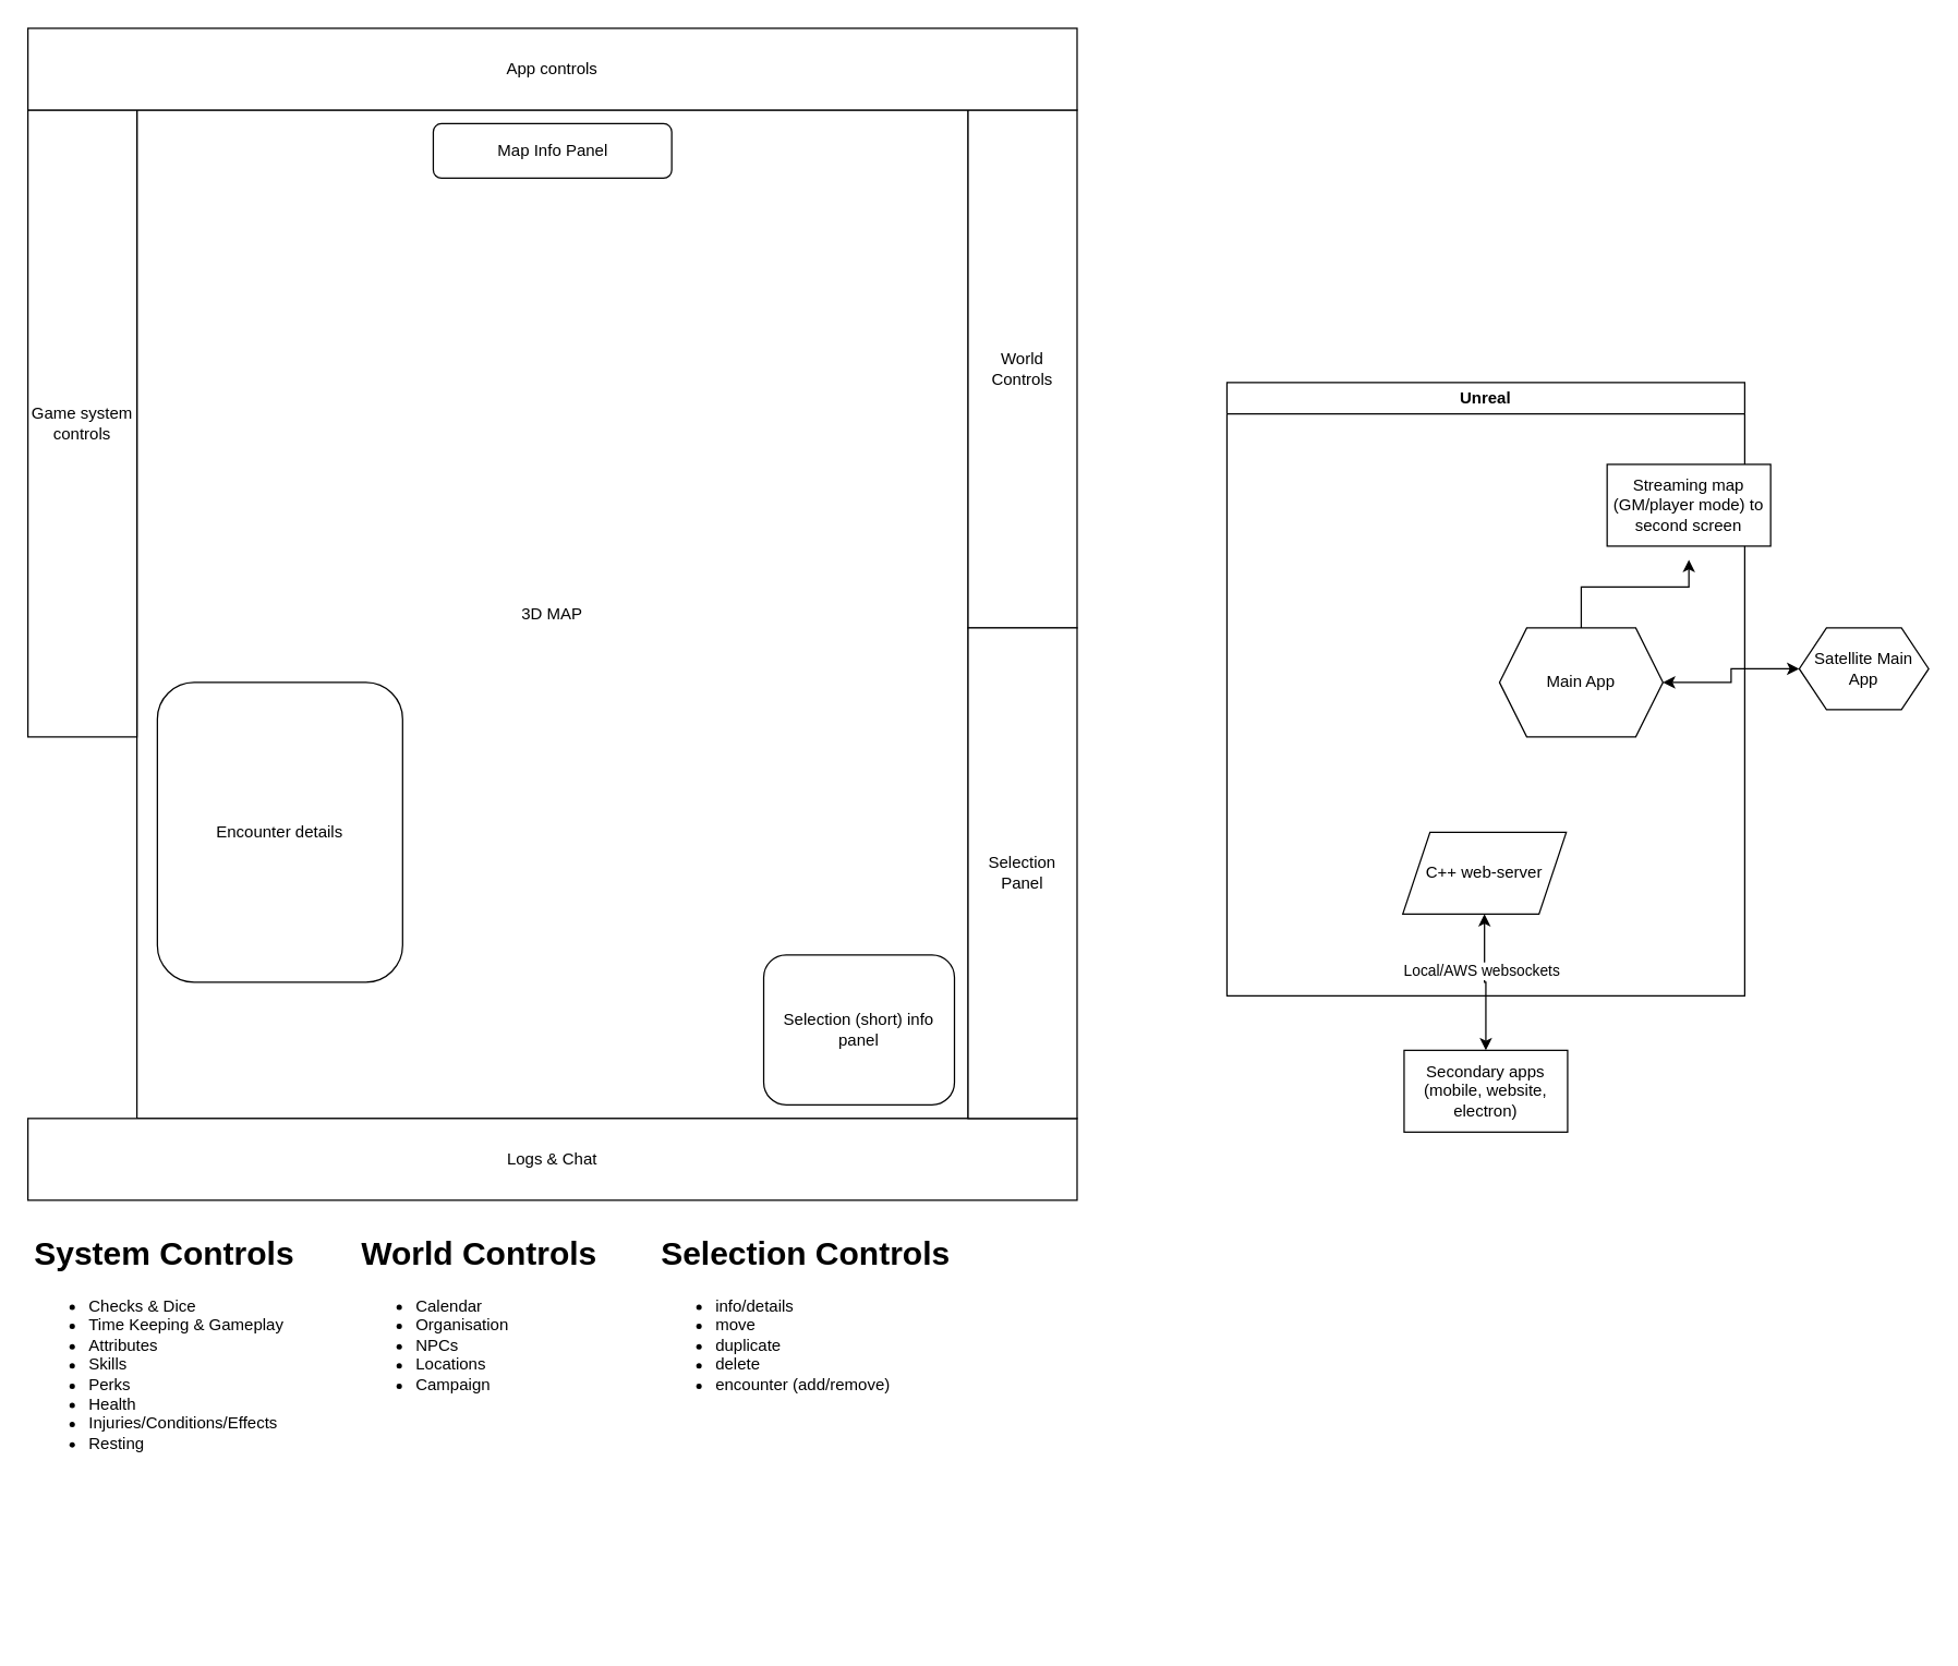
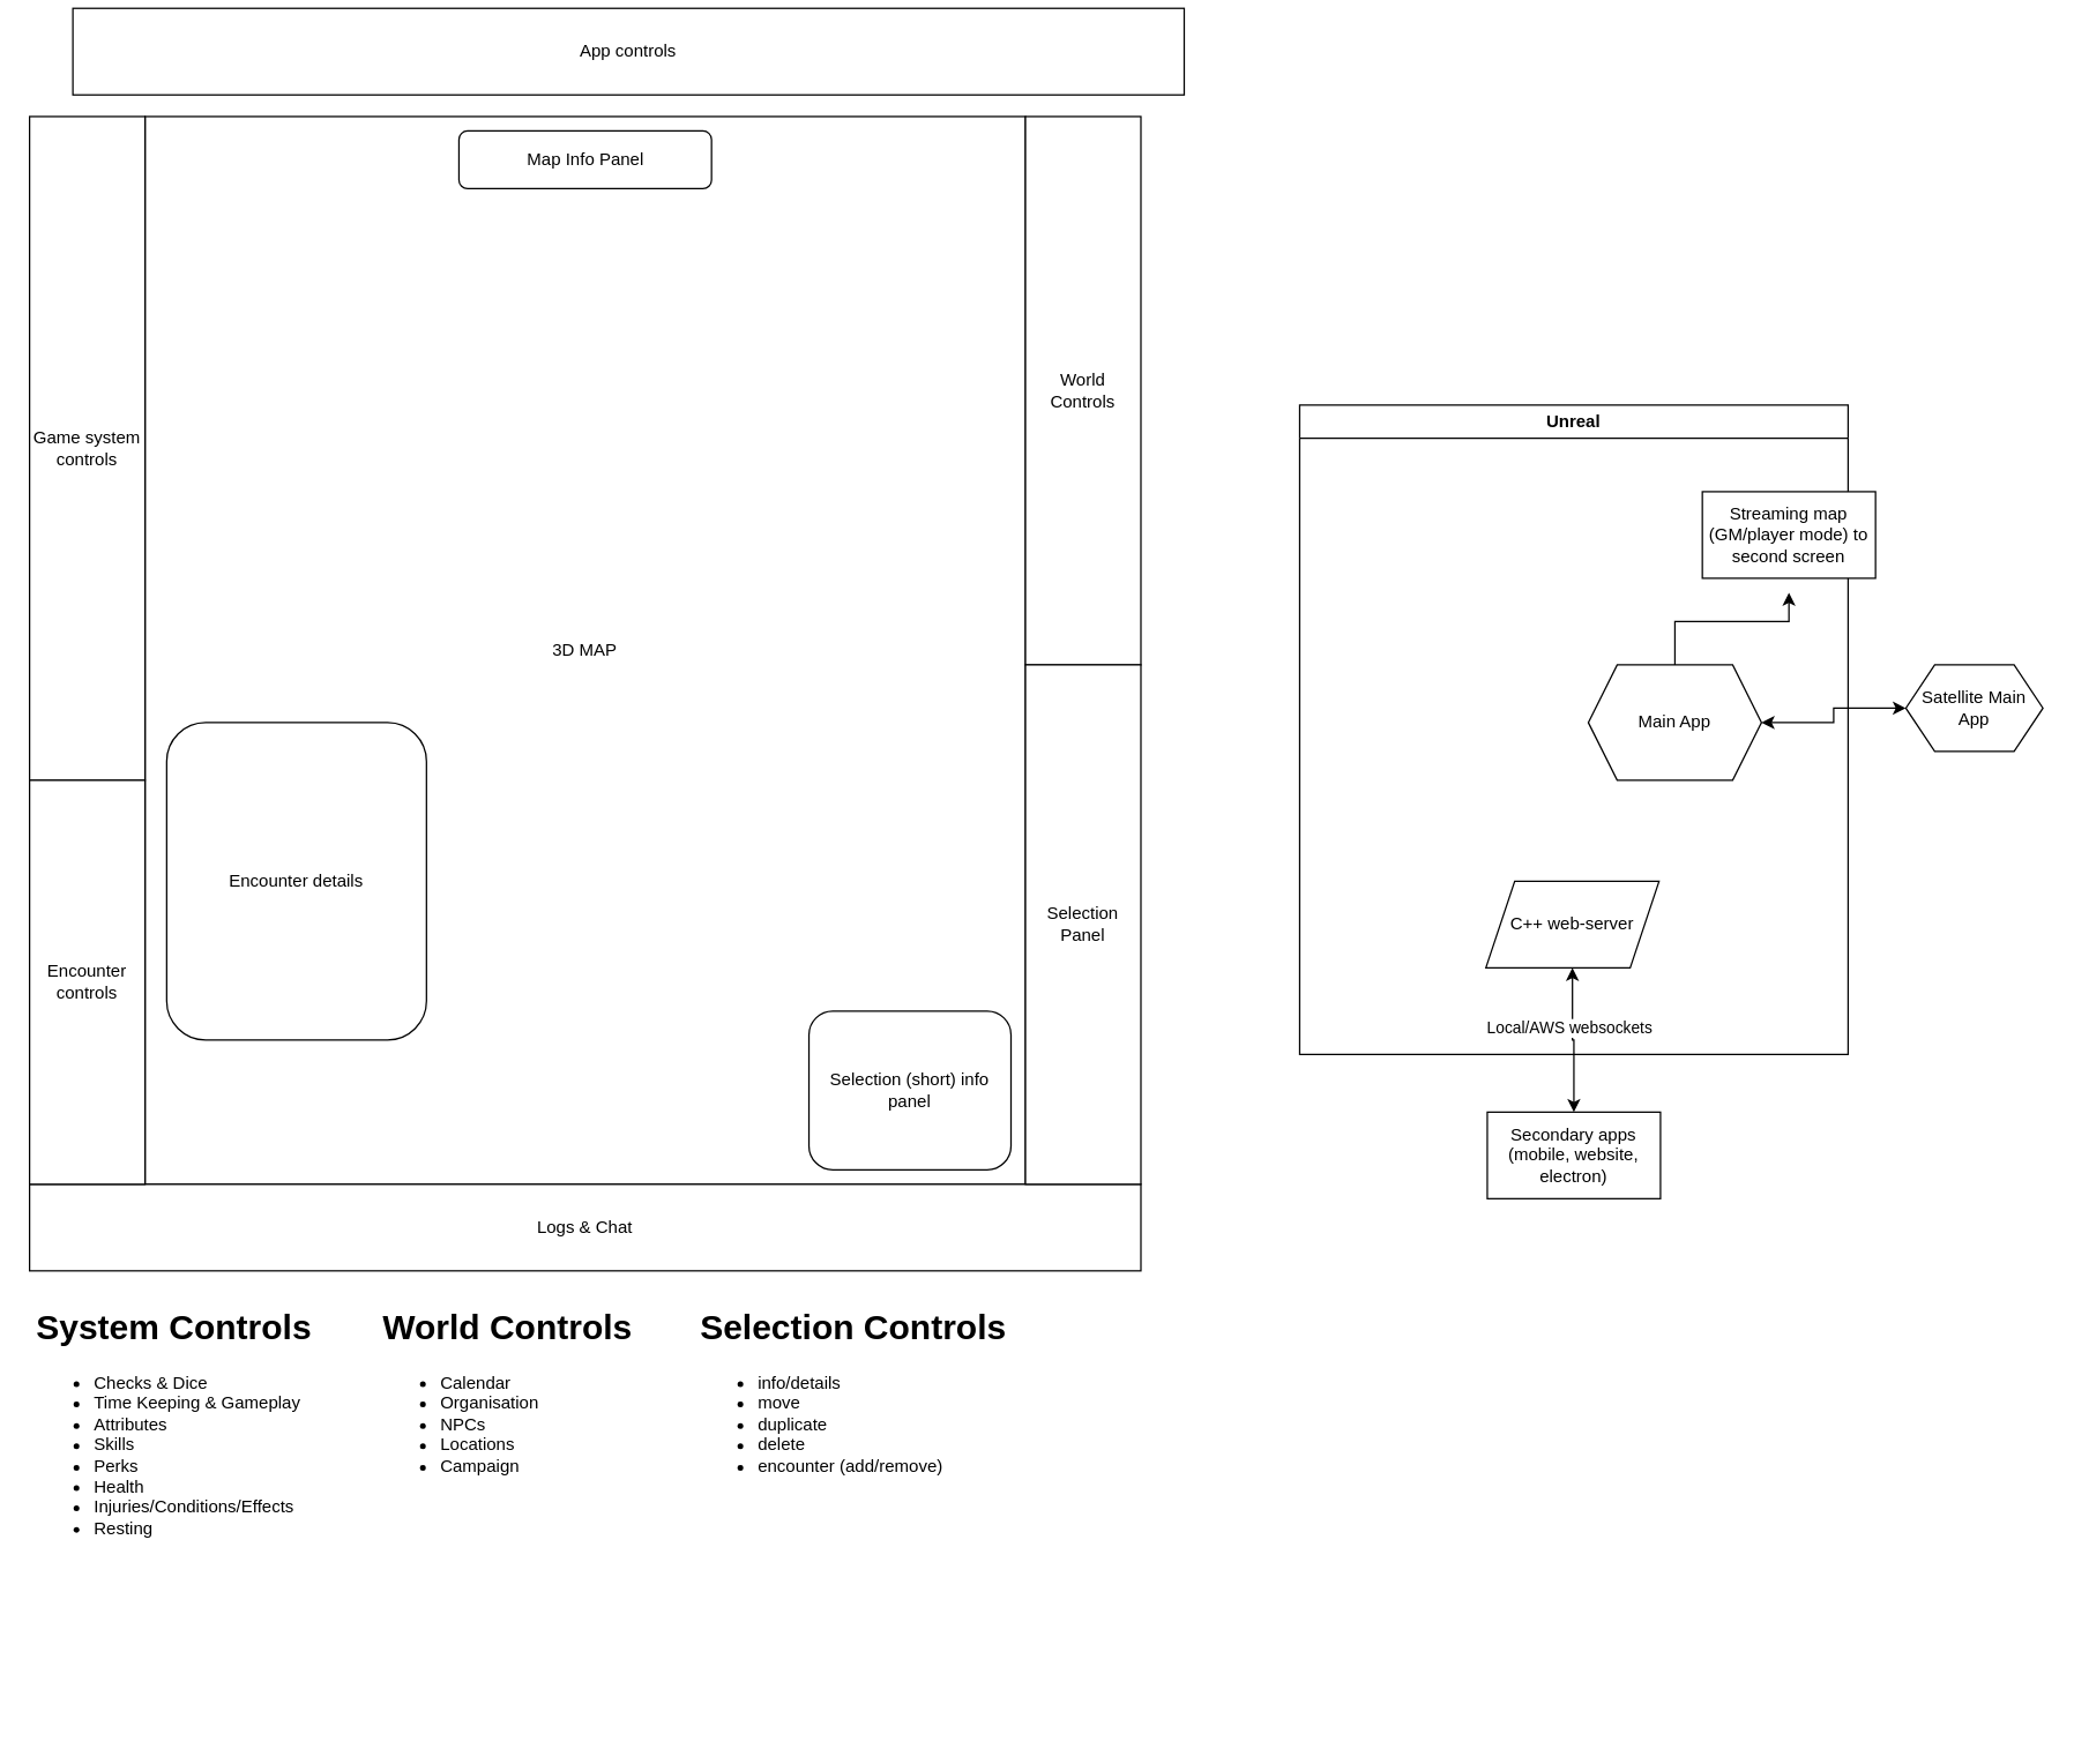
  <mxCell id="0" />
  <mxCell id="1" parent="0" />
  <mxCell id="2" value="3D MAP" style="rounded=0;whiteSpace=wrap;html=1;" vertex="1" parent="1"><mxGeometry x="100" y="80" width="610" height="740" as="geometry" /></mxCell>
  <mxCell id="3" value="&lt;div align=&quot;center&quot;&gt;Game system controls&lt;/div&gt;" style="rounded=0;whiteSpace=wrap;html=1;align=center;" vertex="1" parent="1"><mxGeometry x="20" y="80" width="80" height="460" as="geometry" /></mxCell>
  <mxCell id="4" value="&lt;div&gt;World Controls&lt;/div&gt;" style="rounded=0;whiteSpace=wrap;html=1;" vertex="1" parent="1"><mxGeometry x="710" y="80" width="80" height="380" as="geometry" /></mxCell>
- <mxCell id="5" value="App controls" style="rounded=0;whiteSpace=wrap;html=1;" vertex="1" parent="1"><mxGeometry x="20" width="770" height="60" as="geometry" y="20" /></mxCell>
+ <mxCell id="5" value="App controls" style="rounded=0;whiteSpace=wrap;html=1;" vertex="1" parent="1"><mxGeometry x="50" y="5" width="770" height="60" as="geometry" /></mxCell>
  <mxCell id="6" value="&lt;div&gt;Map Info Panel&lt;/div&gt;" style="rounded=1;whiteSpace=wrap;html=1;" vertex="1" parent="1"><mxGeometry x="317.5" y="90" width="175" height="40" as="geometry" /></mxCell>
  <mxCell id="7" value="Logs &amp;amp; Chat" style="rounded=0;whiteSpace=wrap;html=1;" vertex="1" parent="1"><mxGeometry x="20" y="820" width="770" height="60" as="geometry" /></mxCell>
  <mxCell id="8" value="Selection Panel" style="rounded=0;whiteSpace=wrap;html=1;" vertex="1" parent="1"><mxGeometry x="710" y="460" width="80" height="360" as="geometry" /></mxCell>
+ <mxCell id="9" value="Encounter controls" style="rounded=0;whiteSpace=wrap;html=1;" vertex="1" parent="1"><mxGeometry x="20" y="540" width="80" height="280" as="geometry" /></mxCell>
  <mxCell id="10" value="Encounter details" style="rounded=1;whiteSpace=wrap;html=1;" vertex="1" parent="1"><mxGeometry x="115" y="500" width="180" height="220" as="geometry" /></mxCell>
  <mxCell id="11" value="Selection (short) info panel" style="rounded=1;whiteSpace=wrap;html=1;" vertex="1" parent="1"><mxGeometry x="560" y="700" width="140" height="110" as="geometry" /></mxCell>
  <mxCell id="12" value="&lt;h1&gt;System Controls&lt;br&gt;&lt;/h1&gt;&lt;ul&gt;&lt;li&gt;Checks &amp;amp; Dice&lt;/li&gt;&lt;li&gt;Time Keeping &amp;amp; Gameplay&lt;/li&gt;&lt;li&gt;Attributes&lt;/li&gt;&lt;li&gt;Skills&lt;/li&gt;&lt;li&gt;Perks&lt;/li&gt;&lt;li&gt;Health&lt;/li&gt;&lt;li&gt;Injuries/Conditions/Effects&lt;/li&gt;&lt;li&gt;Resting&lt;br&gt;&lt;/li&gt;&lt;/ul&gt;" style="text;html=1;strokeColor=none;fillColor=none;spacing=5;spacingTop=-20;whiteSpace=wrap;overflow=hidden;rounded=0;" vertex="1" parent="1"><mxGeometry x="20" y="900" width="210" height="300" as="geometry" /></mxCell>
  <mxCell id="13" value="&lt;h1&gt;World Controls&lt;br&gt;&lt;/h1&gt;&lt;ul&gt;&lt;li&gt;Calendar&lt;br&gt;&lt;/li&gt;&lt;li&gt;Organisation&lt;br&gt;&lt;/li&gt;&lt;li&gt;NPCs&lt;/li&gt;&lt;li&gt;Locations&lt;/li&gt;&lt;li&gt;Campaign&lt;br&gt;&lt;/li&gt;&lt;/ul&gt;" style="text;html=1;strokeColor=none;fillColor=none;spacing=5;spacingTop=-20;whiteSpace=wrap;overflow=hidden;rounded=0;" vertex="1" parent="1"><mxGeometry x="260" y="900" width="210" height="300" as="geometry" /></mxCell>
  <mxCell id="14" value="&lt;h1&gt;Selection Controls&lt;br&gt;&lt;/h1&gt;&lt;ul&gt;&lt;li&gt;info/details&lt;br&gt;&lt;/li&gt;&lt;li&gt;move&lt;/li&gt;&lt;li&gt;duplicate&lt;br&gt;&lt;/li&gt;&lt;li&gt;delete&lt;/li&gt;&lt;li&gt;encounter (add/remove)&lt;br&gt;&lt;/li&gt;&lt;/ul&gt;" style="text;html=1;strokeColor=none;fillColor=none;spacing=5;spacingTop=-20;whiteSpace=wrap;overflow=hidden;rounded=0;" vertex="1" parent="1"><mxGeometry x="480" y="900" width="230" height="300" as="geometry" /></mxCell>
  <mxCell id="15" value="Unreal" style="swimlane;whiteSpace=wrap;html=1;" vertex="1" parent="1"><mxGeometry x="900" y="280" width="380" height="450" as="geometry"><mxRectangle x="981" y="270" width="80" height="30" as="alternateBounds" /></mxGeometry></mxCell>
  <mxCell id="16" value="Main App" style="shape=hexagon;perimeter=hexagonPerimeter2;whiteSpace=wrap;html=1;fixedSize=1;" vertex="1" parent="15"><mxGeometry x="200" y="180" width="120" height="80" as="geometry" /></mxCell>
  <mxCell id="17" value="Streaming map (GM/player mode) to second screen" style="rounded=0;whiteSpace=wrap;html=1;" vertex="1" parent="15"><mxGeometry x="279" y="60" width="120" height="60" as="geometry" /></mxCell>
  <mxCell id="18" style="edgeStyle=orthogonalEdgeStyle;rounded=0;orthogonalLoop=1;jettySize=auto;html=1;entryX=0.5;entryY=1.167;entryDx=0;entryDy=0;entryPerimeter=0;" edge="1" parent="15" source="16" target="17"><mxGeometry relative="1" as="geometry" /></mxCell>
  <mxCell id="19" value="C++ web-server" style="shape=parallelogram;perimeter=parallelogramPerimeter;whiteSpace=wrap;html=1;fixedSize=1;" vertex="1" parent="15"><mxGeometry x="129" y="330" width="120" height="60" as="geometry" /></mxCell>
  <mxCell id="20" value="Satellite Main App" style="shape=hexagon;perimeter=hexagonPerimeter2;whiteSpace=wrap;html=1;fixedSize=1;" vertex="1" parent="1"><mxGeometry x="1320" y="460" width="95" height="60" as="geometry" /></mxCell>
  <mxCell id="21" style="edgeStyle=orthogonalEdgeStyle;rounded=0;orthogonalLoop=1;jettySize=auto;html=1;entryX=0;entryY=0.5;entryDx=0;entryDy=0;startArrow=classic;startFill=1;" edge="1" parent="1" source="16" target="20"><mxGeometry relative="1" as="geometry" /></mxCell>
  <mxCell id="22" value="&lt;div&gt;Secondary apps&lt;/div&gt;&lt;div&gt;(mobile, website, electron)&lt;br&gt;&lt;/div&gt;" style="whiteSpace=wrap;html=1;" vertex="1" parent="1"><mxGeometry x="1030" y="770" width="120" height="60" as="geometry" /></mxCell>
  <mxCell id="23" value="" style="edgeStyle=orthogonalEdgeStyle;rounded=0;orthogonalLoop=1;jettySize=auto;html=1;startArrow=classic;startFill=1;" edge="1" parent="1" source="19" target="22"><mxGeometry relative="1" as="geometry" /></mxCell>
  <mxCell id="24" value="Local/AWS websockets" style="edgeLabel;html=1;align=center;verticalAlign=middle;resizable=0;points=[];" connectable="0" vertex="1" parent="23"><mxGeometry x="-0.186" y="-3" relative="1" as="geometry"><mxPoint as="offset" /></mxGeometry></mxCell>
